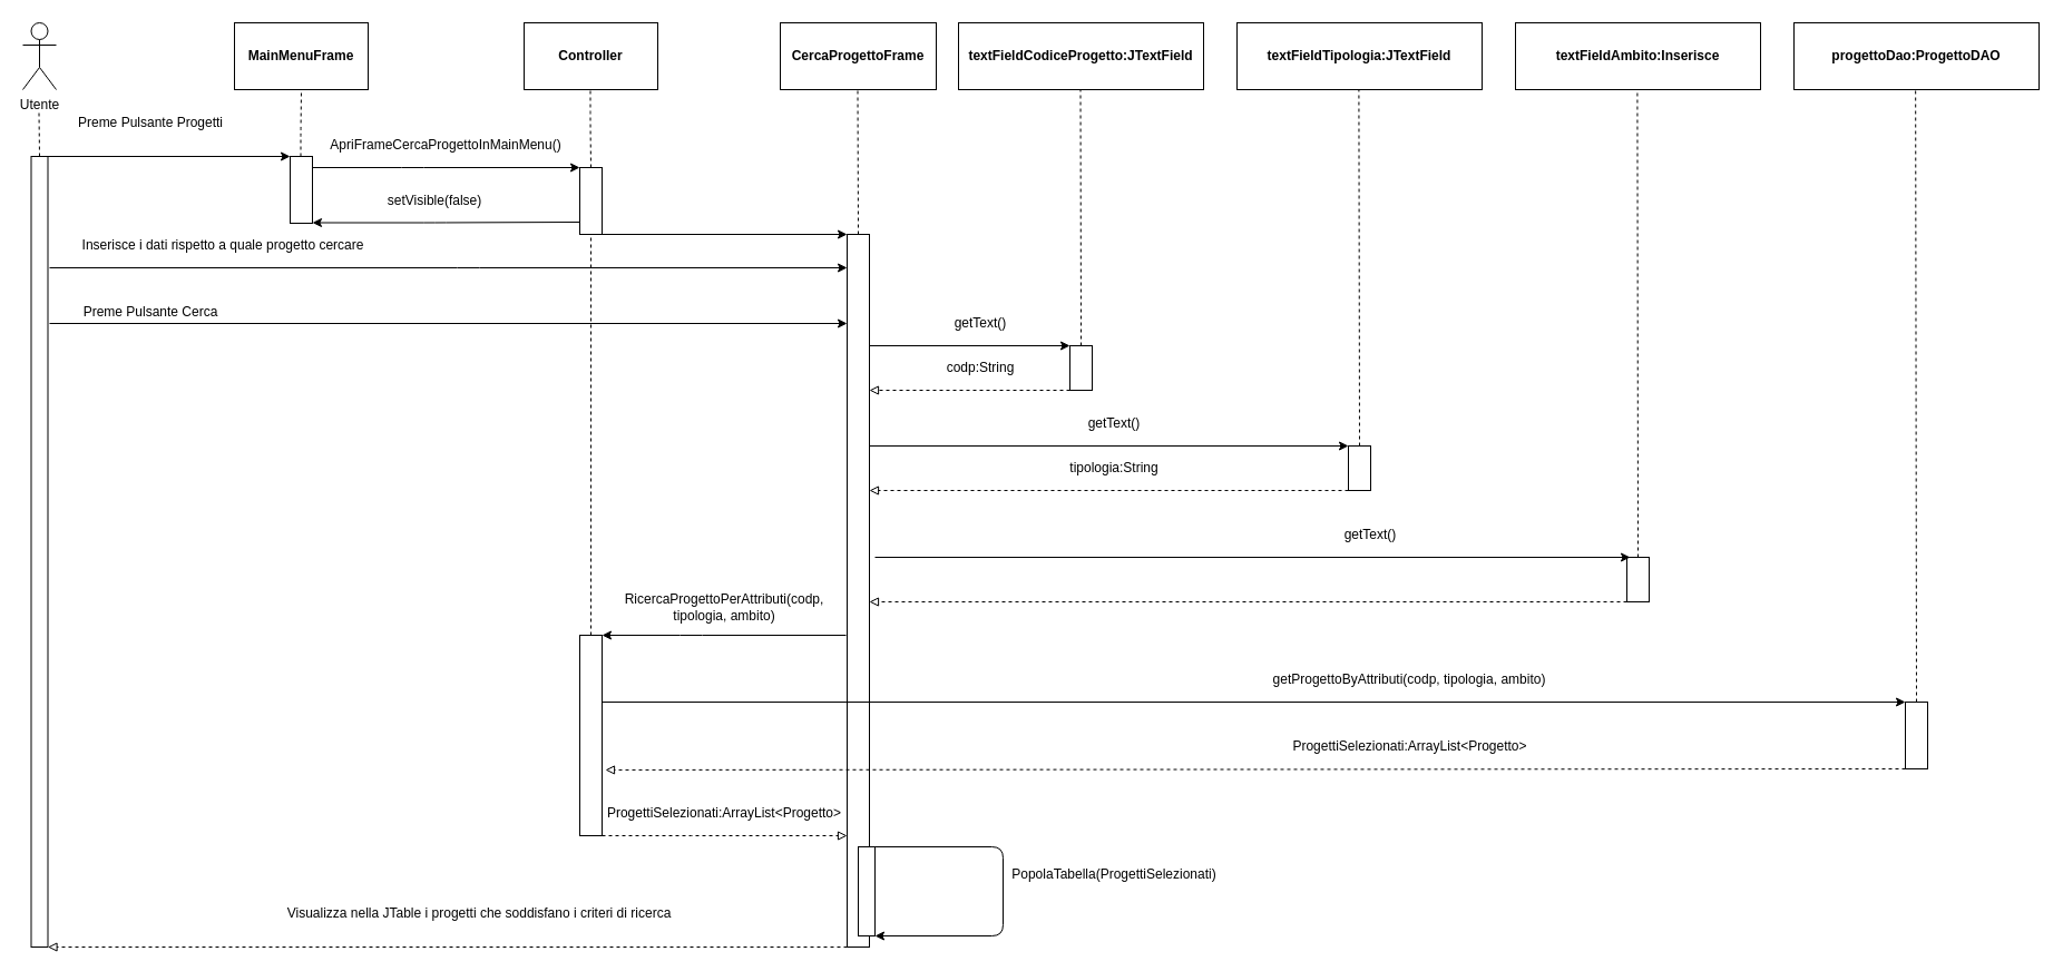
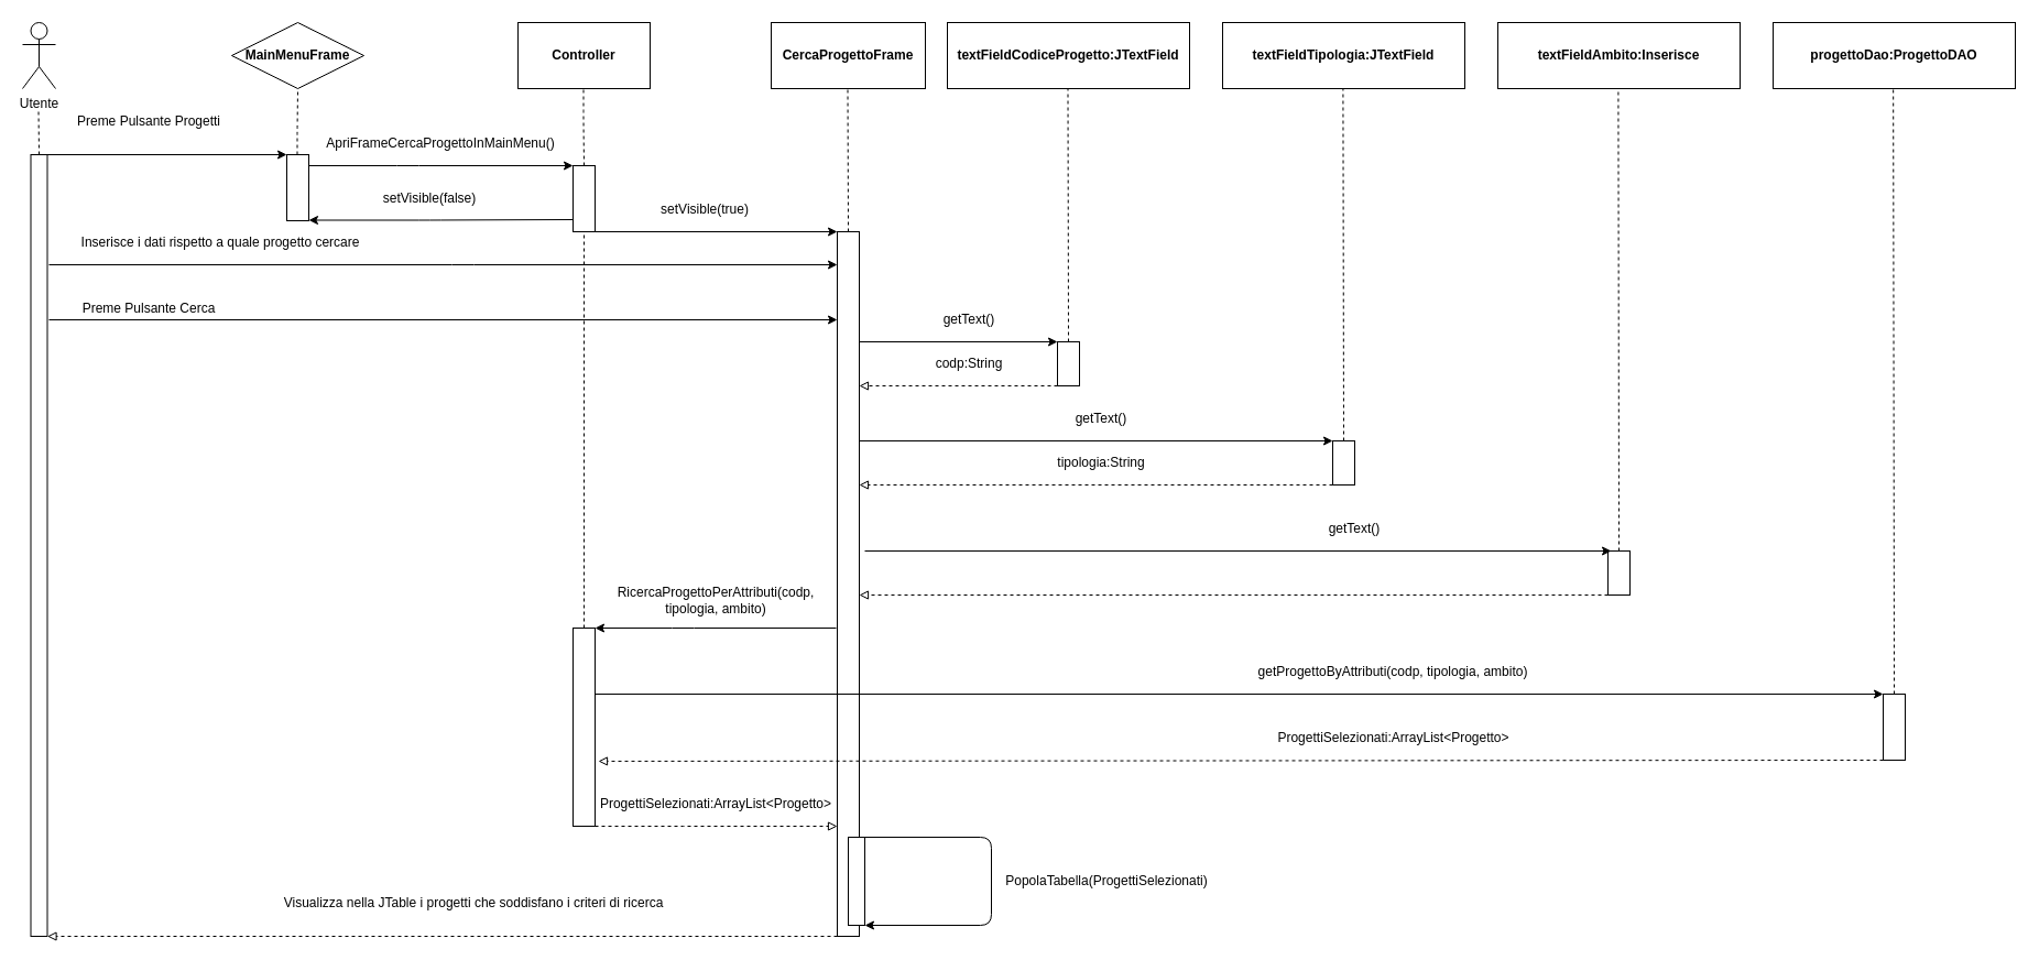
  <mxCell id="0" />
  <mxCell id="1" parent="0" />
  <mxCell id="2" value="Utente" style="shape=umlActor;verticalLabelPosition=bottom;verticalAlign=top;html=1;outlineConnect=0;" parent="1" vertex="1"><mxGeometry x="20" y="20" width="30" height="60" as="geometry" /></mxCell>
- <mxCell id="3" value="&lt;b&gt;MainMenuFrame&lt;/b&gt;" style="rounded=0;whiteSpace=wrap;html=1;" parent="1" vertex="1"><mxGeometry x="210" y="20" width="120" height="60" as="geometry" /></mxCell>
+ <mxCell id="3" value="&lt;b&gt;MainMenuFrame&lt;/b&gt;" style="rhombus;whiteSpace=wrap;html=1;" parent="1" vertex="1"><mxGeometry x="210" y="20" width="120" height="60" as="geometry" /></mxCell>
  <mxCell id="4" value="" style="rounded=0;whiteSpace=wrap;html=1;" parent="1" vertex="1"><mxGeometry x="27.5" y="140" width="15" height="710" as="geometry" /></mxCell>
  <mxCell id="5" value="" style="endArrow=none;dashed=1;html=1;exitX=0.5;exitY=0;exitDx=0;exitDy=0;" parent="1" source="4" edge="1"><mxGeometry width="50" height="50" relative="1" as="geometry"><mxPoint x="34.5" y="160" as="sourcePoint" /><mxPoint x="34.5" y="100" as="targetPoint" /><Array as="points" /></mxGeometry></mxCell>
  <mxCell id="6" value="" style="endArrow=none;dashed=1;html=1;entryX=0.5;entryY=1;entryDx=0;entryDy=0;" parent="1" target="3" edge="1"><mxGeometry width="50" height="50" relative="1" as="geometry"><mxPoint x="269.5" y="140" as="sourcePoint" /><mxPoint x="269.5" y="70" as="targetPoint" /><Array as="points"><mxPoint x="269.5" y="130" /><mxPoint x="269.5" y="120" /></Array></mxGeometry></mxCell>
  <mxCell id="7" value="" style="endArrow=classic;html=1;" parent="1" edge="1"><mxGeometry width="50" height="50" relative="1" as="geometry"><mxPoint x="42.5" y="140" as="sourcePoint" /><mxPoint x="260" y="140" as="targetPoint" /><Array as="points" /></mxGeometry></mxCell>
  <mxCell id="8" value="" style="rounded=0;whiteSpace=wrap;html=1;" parent="1" vertex="1"><mxGeometry x="260" y="140" width="20" height="60" as="geometry" /></mxCell>
  <mxCell id="9" value="" style="endArrow=classic;html=1;" parent="1" edge="1"><mxGeometry width="50" height="50" relative="1" as="geometry"><mxPoint x="280" y="150" as="sourcePoint" /><mxPoint x="520" y="150" as="targetPoint" /><Array as="points"><mxPoint x="370" y="150" /></Array></mxGeometry></mxCell>
  <mxCell id="10" value="&lt;b&gt;Controller&lt;/b&gt;" style="rounded=0;whiteSpace=wrap;html=1;" parent="1" vertex="1"><mxGeometry x="470" y="20" width="120" height="60" as="geometry" /></mxCell>
  <mxCell id="11" value="" style="endArrow=none;dashed=1;html=1;exitX=0.5;exitY=0;exitDx=0;exitDy=0;" parent="1" source="12" edge="1"><mxGeometry width="50" height="50" relative="1" as="geometry"><mxPoint x="529.5" y="140" as="sourcePoint" /><mxPoint x="529.5" y="80" as="targetPoint" /><Array as="points"><mxPoint x="529.5" y="110" /></Array></mxGeometry></mxCell>
  <mxCell id="12" value="" style="whiteSpace=wrap;html=1;rounded=0;" parent="1" vertex="1"><mxGeometry x="520" y="150" width="20" height="60" as="geometry" /></mxCell>
  <mxCell id="13" value="ApriFrameCercaProgettoInMainMenu()" style="text;html=1;strokeColor=none;fillColor=none;align=center;verticalAlign=middle;whiteSpace=wrap;rounded=0;" parent="1" vertex="1"><mxGeometry x="380" y="120" width="40" height="20" as="geometry" /></mxCell>
  <mxCell id="14" value="" style="endArrow=classic;html=1;" parent="1" edge="1"><mxGeometry width="50" height="50" relative="1" as="geometry"><mxPoint x="520" y="199" as="sourcePoint" /><mxPoint x="280" y="199.5" as="targetPoint" /><Array as="points"><mxPoint x="390" y="199.5" /></Array></mxGeometry></mxCell>
  <mxCell id="15" value="setVisible(false)" style="text;html=1;strokeColor=none;fillColor=none;align=center;verticalAlign=middle;whiteSpace=wrap;rounded=0;" parent="1" vertex="1"><mxGeometry x="300" y="170" width="180" height="20" as="geometry" /></mxCell>
  <mxCell id="16" value="&lt;b&gt;CercaProgettoFrame&lt;/b&gt;" style="rounded=0;whiteSpace=wrap;html=1;" parent="1" vertex="1"><mxGeometry x="700" y="20" width="140" height="60" as="geometry" /></mxCell>
  <mxCell id="17" value="" style="rounded=0;whiteSpace=wrap;html=1;" parent="1" vertex="1"><mxGeometry x="760" y="210" width="20" height="640" as="geometry" /></mxCell>
  <mxCell id="18" value="" style="endArrow=none;dashed=1;html=1;exitX=0.5;exitY=0;exitDx=0;exitDy=0;" parent="1" source="17" edge="1"><mxGeometry width="50" height="50" relative="1" as="geometry"><mxPoint x="769.5" y="140" as="sourcePoint" /><mxPoint x="769.5" y="80" as="targetPoint" /></mxGeometry></mxCell>
  <mxCell id="19" value="" style="endArrow=classic;html=1;exitX=1;exitY=1;exitDx=0;exitDy=0;entryX=0;entryY=0;entryDx=0;entryDy=0;" parent="1" source="12" target="17" edge="1"><mxGeometry width="50" height="50" relative="1" as="geometry"><mxPoint x="580" y="270" as="sourcePoint" /><mxPoint x="630" y="220" as="targetPoint" /></mxGeometry></mxCell>
+ <mxCell id="20" value="setVisible(true)" style="text;html=1;strokeColor=none;fillColor=none;align=center;verticalAlign=middle;whiteSpace=wrap;rounded=0;" parent="1" vertex="1"><mxGeometry x="580" y="180" width="120" height="20" as="geometry" /></mxCell>
  <mxCell id="21" value="" style="endArrow=classic;html=1;" parent="1" edge="1"><mxGeometry width="50" height="50" relative="1" as="geometry"><mxPoint x="44" y="240" as="sourcePoint" /><mxPoint x="760" y="240" as="targetPoint" /><Array as="points"><mxPoint x="420" y="240" /></Array></mxGeometry></mxCell>
  <mxCell id="22" value="Inserisce i dati rispetto a quale progetto cercare" style="text;html=1;strokeColor=none;fillColor=none;align=center;verticalAlign=middle;whiteSpace=wrap;rounded=0;" parent="1" vertex="1"><mxGeometry x="60" y="210" width="280" height="20" as="geometry" /></mxCell>
  <mxCell id="23" value="" style="endArrow=classic;html=1;" parent="1" edge="1"><mxGeometry width="50" height="50" relative="1" as="geometry"><mxPoint x="44" y="290" as="sourcePoint" /><mxPoint x="760" y="290" as="targetPoint" /></mxGeometry></mxCell>
  <mxCell id="24" value="Preme Pulsante Cerca" style="text;html=1;strokeColor=none;fillColor=none;align=center;verticalAlign=middle;whiteSpace=wrap;rounded=0;" parent="1" vertex="1"><mxGeometry x="70" y="270" width="130" height="20" as="geometry" /></mxCell>
  <mxCell id="25" value="Preme Pulsante Progetti" style="text;html=1;strokeColor=none;fillColor=none;align=center;verticalAlign=middle;whiteSpace=wrap;rounded=0;" parent="1" vertex="1"><mxGeometry x="50" y="100" width="170" height="20" as="geometry" /></mxCell>
  <mxCell id="26" value="&lt;b&gt;textFieldCodiceProgetto:JTextField&lt;/b&gt;" style="rounded=0;whiteSpace=wrap;html=1;" parent="1" vertex="1"><mxGeometry x="860" y="20" width="220" height="60" as="geometry" /></mxCell>
  <mxCell id="27" value="" style="endArrow=none;dashed=1;html=1;entryX=0.5;entryY=1;entryDx=0;entryDy=0;exitX=0.5;exitY=0;exitDx=0;exitDy=0;" parent="1" source="48" target="12" edge="1"><mxGeometry width="50" height="50" relative="1" as="geometry"><mxPoint x="530" y="530" as="sourcePoint" /><mxPoint x="414.615" y="430" as="targetPoint" /></mxGeometry></mxCell>
  <mxCell id="28" value="" style="endArrow=none;dashed=1;html=1;exitX=0.5;exitY=0;exitDx=0;exitDy=0;" parent="1" source="30" edge="1"><mxGeometry width="50" height="50" relative="1" as="geometry"><mxPoint x="970" y="290" as="sourcePoint" /><mxPoint x="969.5" y="80" as="targetPoint" /></mxGeometry></mxCell>
  <mxCell id="29" value="" style="endArrow=classic;html=1;entryX=0;entryY=0;entryDx=0;entryDy=0;" parent="1" target="30" edge="1"><mxGeometry width="50" height="50" relative="1" as="geometry"><mxPoint x="780" y="310" as="sourcePoint" /><mxPoint x="1040" y="310" as="targetPoint" /></mxGeometry></mxCell>
  <mxCell id="30" value="" style="rounded=0;whiteSpace=wrap;html=1;" parent="1" vertex="1"><mxGeometry x="960" y="310" width="20" height="40" as="geometry" /></mxCell>
  <mxCell id="31" value="getText()" style="text;html=1;strokeColor=none;fillColor=none;align=center;verticalAlign=middle;whiteSpace=wrap;rounded=0;" parent="1" vertex="1"><mxGeometry y="280" width="80" height="20" as="geometry" x="840" /></mxCell>
  <mxCell id="32" value="" style="endArrow=block;html=1;jumpStyle=none;sketch=0;dashed=1;endFill=0;" parent="1" edge="1"><mxGeometry width="50" height="50" relative="1" as="geometry"><mxPoint x="960" y="350" as="sourcePoint" /><mxPoint x="780" y="350" as="targetPoint" /></mxGeometry></mxCell>
  <mxCell id="33" value="codp:String" style="text;html=1;strokeColor=none;fillColor=none;align=center;verticalAlign=middle;whiteSpace=wrap;rounded=0;" parent="1" vertex="1"><mxGeometry y="320" width="80" height="20" as="geometry" x="840" /></mxCell>
  <mxCell id="34" value="&lt;b&gt;textFieldTipologia:JTextField&lt;/b&gt;" style="rounded=0;whiteSpace=wrap;html=1;" parent="1" vertex="1"><mxGeometry x="1110" y="20" width="220" height="60" as="geometry" /></mxCell>
  <mxCell id="35" value="" style="rounded=0;whiteSpace=wrap;html=1;" parent="1" vertex="1"><mxGeometry x="1210" y="400" width="20" height="40" as="geometry" /></mxCell>
  <mxCell id="36" value="" style="endArrow=classic;html=1;" parent="1" edge="1"><mxGeometry width="50" height="50" relative="1" as="geometry"><mxPoint x="780" y="400" as="sourcePoint" /><mxPoint x="1210" y="400" as="targetPoint" /></mxGeometry></mxCell>
  <mxCell id="37" value="" style="endArrow=none;dashed=1;html=1;exitX=0.5;exitY=0;exitDx=0;exitDy=0;" parent="1" source="35" edge="1"><mxGeometry width="50" height="50" relative="1" as="geometry"><mxPoint x="1219" y="380" as="sourcePoint" /><mxPoint x="1219.41" y="80" as="targetPoint" /><Array as="points" /></mxGeometry></mxCell>
  <mxCell id="38" value="getText()" style="text;html=1;strokeColor=none;fillColor=none;align=center;verticalAlign=middle;whiteSpace=wrap;rounded=0;" parent="1" vertex="1"><mxGeometry x="960" y="370" width="80" height="20" as="geometry" /></mxCell>
  <mxCell id="39" value="" style="endArrow=block;html=1;dashed=1;endFill=0;" parent="1" edge="1"><mxGeometry width="50" height="50" relative="1" as="geometry"><mxPoint x="1210" y="440" as="sourcePoint" /><mxPoint x="780" y="440" as="targetPoint" /><Array as="points" /></mxGeometry></mxCell>
  <mxCell id="40" value="tipologia:String" style="text;html=1;strokeColor=none;fillColor=none;align=center;verticalAlign=middle;whiteSpace=wrap;rounded=0;" parent="1" vertex="1"><mxGeometry x="950" y="410" width="100" height="20" as="geometry" /></mxCell>
  <mxCell id="41" value="&lt;b&gt;textFieldAmbito:Inserisce&lt;/b&gt;" style="rounded=0;whiteSpace=wrap;html=1;" parent="1" vertex="1"><mxGeometry x="1360" y="20" width="220" height="60" as="geometry" /></mxCell>
  <mxCell id="42" value="" style="endArrow=none;dashed=1;html=1;exitX=0.5;exitY=0;exitDx=0;exitDy=0;" parent="1" source="43" edge="1"><mxGeometry width="50" height="50" relative="1" as="geometry"><mxPoint x="1469" y="490" as="sourcePoint" /><mxPoint x="1469.41" y="80" as="targetPoint" /></mxGeometry></mxCell>
  <mxCell id="43" value="" style="rounded=0;whiteSpace=wrap;html=1;" parent="1" vertex="1"><mxGeometry x="1460" y="500" width="20" height="40" as="geometry" /></mxCell>
  <mxCell id="44" value="" style="endArrow=classic;html=1;" parent="1" edge="1"><mxGeometry width="50" height="50" relative="1" as="geometry"><mxPoint x="785" y="500" as="sourcePoint" /><mxPoint x="1463" y="500" as="targetPoint" /></mxGeometry></mxCell>
  <mxCell id="45" value="getText()" style="text;html=1;strokeColor=none;fillColor=none;align=center;verticalAlign=middle;whiteSpace=wrap;rounded=0;" parent="1" vertex="1"><mxGeometry x="1210" y="470" width="40" height="20" as="geometry" /></mxCell>
  <mxCell id="46" value="" style="endArrow=block;html=1;dashed=1;endFill=0;exitX=0;exitY=1;exitDx=0;exitDy=0;" parent="1" edge="1" source="43"><mxGeometry width="50" height="50" relative="1" as="geometry"><mxPoint x="1460" y="540" as="sourcePoint" /><mxPoint x="780" y="540" as="targetPoint" /></mxGeometry></mxCell>
  <mxCell id="47" value="" style="endArrow=classic;html=1;" parent="1" edge="1"><mxGeometry width="50" height="50" relative="1" as="geometry"><mxPoint x="759" y="570" as="sourcePoint" /><mxPoint x="540" y="570" as="targetPoint" /><Array as="points"><mxPoint x="620" y="570" /></Array></mxGeometry></mxCell>
  <mxCell id="48" value="" style="rounded=0;whiteSpace=wrap;html=1;" parent="1" vertex="1"><mxGeometry x="520" y="570" width="20" height="180" as="geometry" /></mxCell>
  <mxCell id="49" value="RicercaProgettoPerAttributi(codp, tipologia, ambito)" style="text;html=1;strokeColor=none;fillColor=none;align=center;verticalAlign=middle;whiteSpace=wrap;rounded=0;" parent="1" vertex="1"><mxGeometry x="540" y="530" width="220" height="30" as="geometry" /></mxCell>
  <mxCell id="50" value="&lt;b&gt;progettoDao:ProgettoDAO&lt;/b&gt;" style="rounded=0;whiteSpace=wrap;html=1;" parent="1" vertex="1"><mxGeometry x="1610" y="20" width="220" height="60" as="geometry" /></mxCell>
  <mxCell id="51" value="" style="endArrow=none;dashed=1;html=1;exitX=0.5;exitY=0;exitDx=0;exitDy=0;" parent="1" source="53" edge="1"><mxGeometry width="50" height="50" relative="1" as="geometry"><mxPoint x="1719" y="610" as="sourcePoint" /><mxPoint x="1719.17" y="80" as="targetPoint" /></mxGeometry></mxCell>
  <mxCell id="52" value="" style="endArrow=classic;html=1;entryX=0;entryY=0;entryDx=0;entryDy=0;" parent="1" target="53" edge="1"><mxGeometry width="50" height="50" relative="1" as="geometry"><mxPoint x="540" y="630" as="sourcePoint" /><mxPoint x="2050" y="630" as="targetPoint" /></mxGeometry></mxCell>
  <mxCell id="53" value="" style="rounded=0;whiteSpace=wrap;html=1;" parent="1" vertex="1"><mxGeometry x="1710" y="630" width="20" height="60" as="geometry" /></mxCell>
  <mxCell id="54" value="getProgettoByAttributi(codp, tipologia, ambito)" style="text;html=1;strokeColor=none;fillColor=none;align=center;verticalAlign=middle;whiteSpace=wrap;rounded=0;" parent="1" vertex="1"><mxGeometry x="1065" y="600" width="400" height="20" as="geometry" /></mxCell>
  <mxCell id="55" value="" style="endArrow=block;html=1;dashed=1;endFill=0;entryX=1.15;entryY=0.672;entryDx=0;entryDy=0;entryPerimeter=0;exitX=0;exitY=1;exitDx=0;exitDy=0;" parent="1" target="48" edge="1" source="53"><mxGeometry width="50" height="50" relative="1" as="geometry"><mxPoint x="2070" y="690" as="sourcePoint" /><mxPoint x="550" y="690" as="targetPoint" /></mxGeometry></mxCell>
  <mxCell id="56" value="ProgettiSelezionati:ArrayList&amp;lt;Progetto&amp;gt;" style="text;html=1;strokeColor=none;fillColor=none;align=center;verticalAlign=middle;whiteSpace=wrap;rounded=0;" parent="1" vertex="1"><mxGeometry x="1023" y="660" width="485" height="20" as="geometry" /></mxCell>
  <mxCell id="57" value="" style="endArrow=classic;html=1;entryX=1;entryY=1;entryDx=0;entryDy=0;exitX=1;exitY=0;exitDx=0;exitDy=0;" parent="1" source="59" target="59" edge="1"><mxGeometry width="50" height="50" relative="1" as="geometry"><mxPoint x="800" y="750" as="sourcePoint" /><mxPoint x="900" y="830" as="targetPoint" /><Array as="points"><mxPoint x="900" y="760" /><mxPoint x="900" y="840" /></Array></mxGeometry></mxCell>
- <mxCell id="58" value="PopolaTabella(ProgettiSelezionati)" style="text;html=1;strokeColor=none;fillColor=none;align=center;verticalAlign=middle;whiteSpace=wrap;rounded=0;" parent="1" vertex="1"><mxGeometry x="895" y="775" width="210" height="20" as="geometry" /></mxCell>
+ <mxCell id="58" value="PopolaTabella(ProgettiSelezionati)" style="text;html=1;strokeColor=none;fillColor=none;align=center;verticalAlign=middle;whiteSpace=wrap;rounded=0;" parent="1" vertex="1"><mxGeometry x="900" y="790" width="210" height="20" as="geometry" /></mxCell>
  <mxCell id="59" value="" style="rounded=0;whiteSpace=wrap;html=1;" parent="1" vertex="1"><mxGeometry x="770" y="760" width="15" height="80" as="geometry" /></mxCell>
  <mxCell id="60" value="" style="endArrow=block;html=1;exitX=1;exitY=1;exitDx=0;exitDy=0;dashed=1;endFill=0;" parent="1" source="48" edge="1"><mxGeometry width="50" height="50" relative="1" as="geometry"><mxPoint x="550" y="751" as="sourcePoint" /><mxPoint x="760" y="750" as="targetPoint" /><Array as="points"><mxPoint x="610" y="750" /></Array></mxGeometry></mxCell>
  <mxCell id="61" style="edgeStyle=orthogonalEdgeStyle;rounded=0;sketch=0;jumpStyle=none;orthogonalLoop=1;jettySize=auto;html=1;exitX=0.5;exitY=1;exitDx=0;exitDy=0;endArrow=block;endFill=0;" parent="1" source="48" target="48" edge="1"><mxGeometry relative="1" as="geometry" /></mxCell>
  <mxCell id="62" value="ProgettiSelezionati:ArrayList&amp;lt;Progetto&amp;gt;" style="text;html=1;strokeColor=none;fillColor=none;align=center;verticalAlign=middle;whiteSpace=wrap;rounded=0;" parent="1" vertex="1"><mxGeometry x="570" y="720" width="160" height="20" as="geometry" /></mxCell>
  <mxCell id="63" value="" style="endArrow=block;html=1;dashed=1;exitX=0;exitY=1;exitDx=0;exitDy=0;endFill=0;" parent="1" source="17" edge="1"><mxGeometry width="50" height="50" relative="1" as="geometry"><mxPoint x="750" y="840" as="sourcePoint" /><mxPoint x="42.5" y="850" as="targetPoint" /></mxGeometry></mxCell>
  <mxCell id="64" value="Visualizza nella JTable i progetti che soddisfano i criteri di ricerca" style="text;html=1;strokeColor=none;fillColor=none;align=center;verticalAlign=middle;whiteSpace=wrap;rounded=0;" parent="1" vertex="1"><mxGeometry x="150" y="810" width="560" height="20" as="geometry" /></mxCell>
